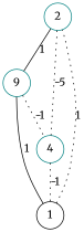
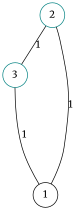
  graph {
    fontname=Merriweather
    node [color=teal fontname=Merriweather shape=circle]
    edge [fontname=Merriweather]
    2
    1 [color=black]
-   3 [label=9]
-   4
+   3
    2 -- 3 [label=1]
-   2 -- 4 [label=-5 style=dotted]
-   1 -- 2 [label=1 style=dotted]
+   1 -- 2 [label=1]
    1 -- 3 [label=1]
-   3 -- 4 [label=-1 style=dotted]
-   4 -- 1 [label=-1 style=dotted]
  }
